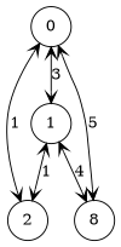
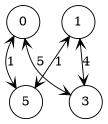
  digraph {
    node [shape=circle]
    edge [arrowhead=vee arrowtail=vee dir=both]
    0
    1
-   2
-   3 [label=8]
-   0 -> 1 [label=3]
+   2 [label=5]
+   3
    0 -> 2 [label=1]
    0 -> 3 [label=5]
    1 -> 2 [label=1]
    1 -> 3 [label=4]
  }
